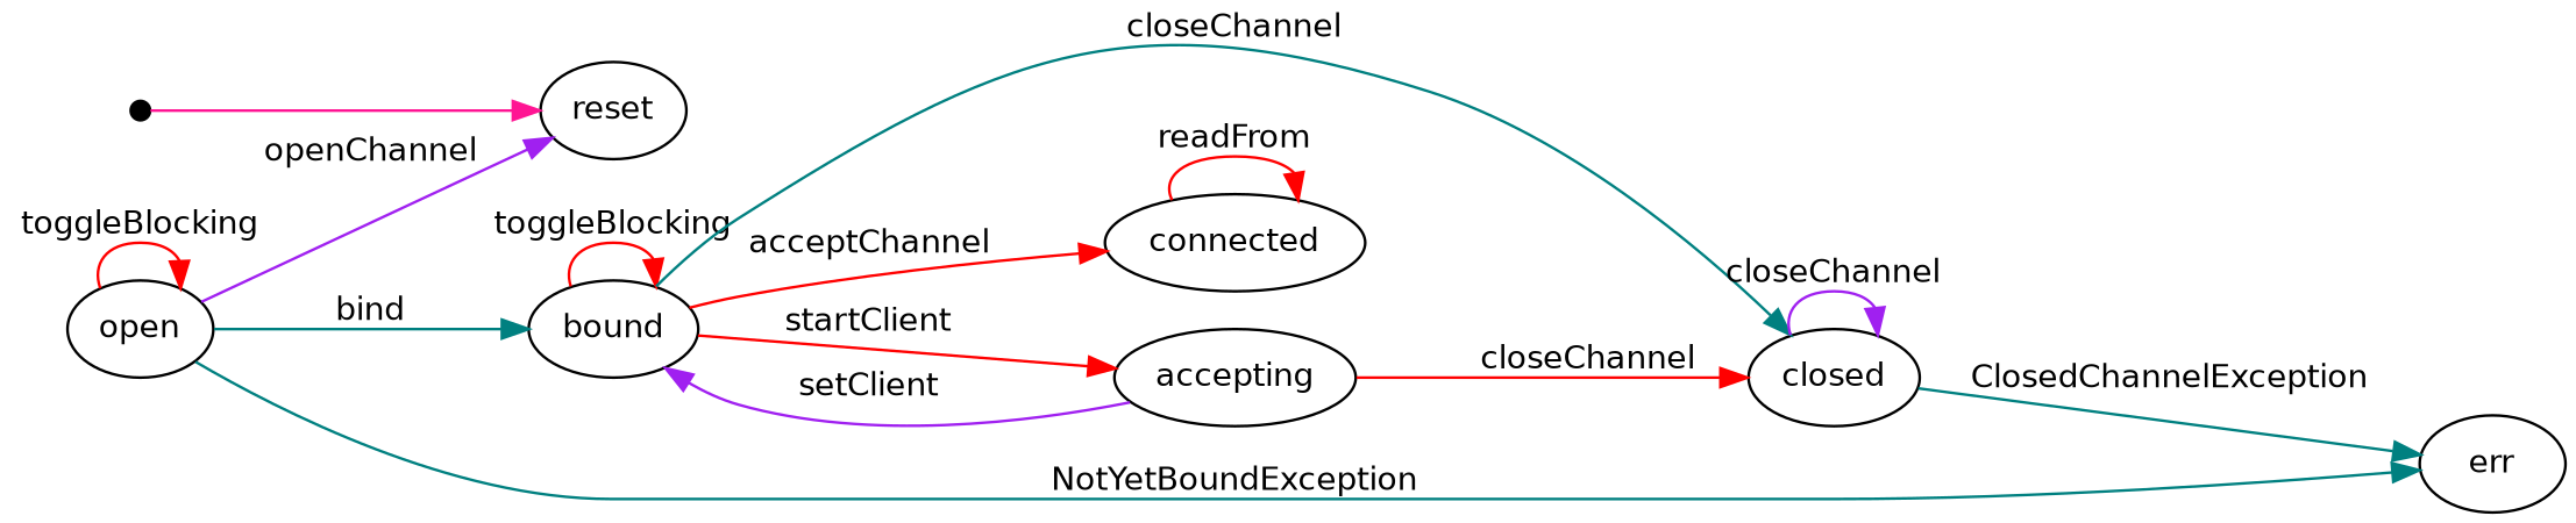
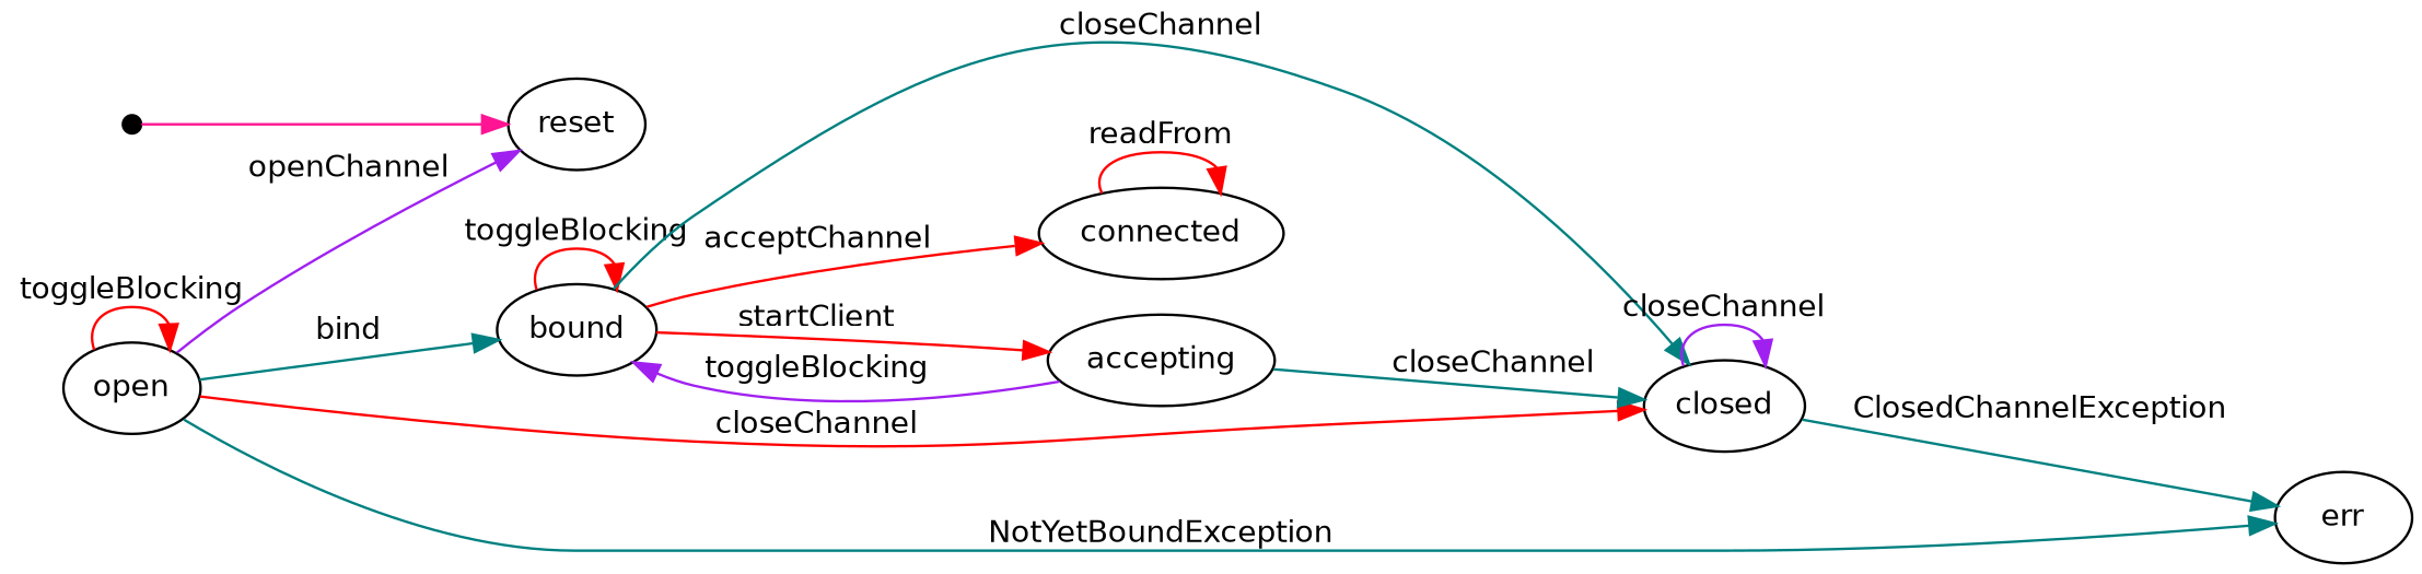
  digraph {
    nodesep=0.2
    rankdir=LR
    ranksep=0.4
    node [fontname=Helvetica fontsize=12.0 margin=0.07]
    edge [color=red fontname=Helvetica fontsize=12.0 margin=0.05]
    "" [height=0.1 shape=point]
    reset
    open
    bound
    closed
    err
    connected
    accepting
    "" -> reset [color=deeppink]
    open -> reset [color=purple label=" openChannel "]
    open -> open [label=" toggleBlocking "]
    open -> bound [color=teal label=" bind "]
+   open -> closed [label=" closeChannel "]
    open -> err [color=teal label=" NotYetBoundException "]
    bound -> bound [label=" toggleBlocking "]
    bound -> closed [color=teal label=" closeChannel "]
    bound -> connected [label=" acceptChannel "]
    bound -> accepting [label=" startClient "]
    closed -> closed [color=purple label=" closeChannel "]
    closed -> err [color=teal label=" ClosedChannelException "]
    connected -> connected [label=" readFrom "]
-   accepting -> bound [color=purple label=" setClient "]
-   accepting -> closed [label=" closeChannel "]
+   accepting -> bound [color=purple label=" toggleBlocking "]
+   accepting -> closed [color=teal label=" closeChannel "]
  }
